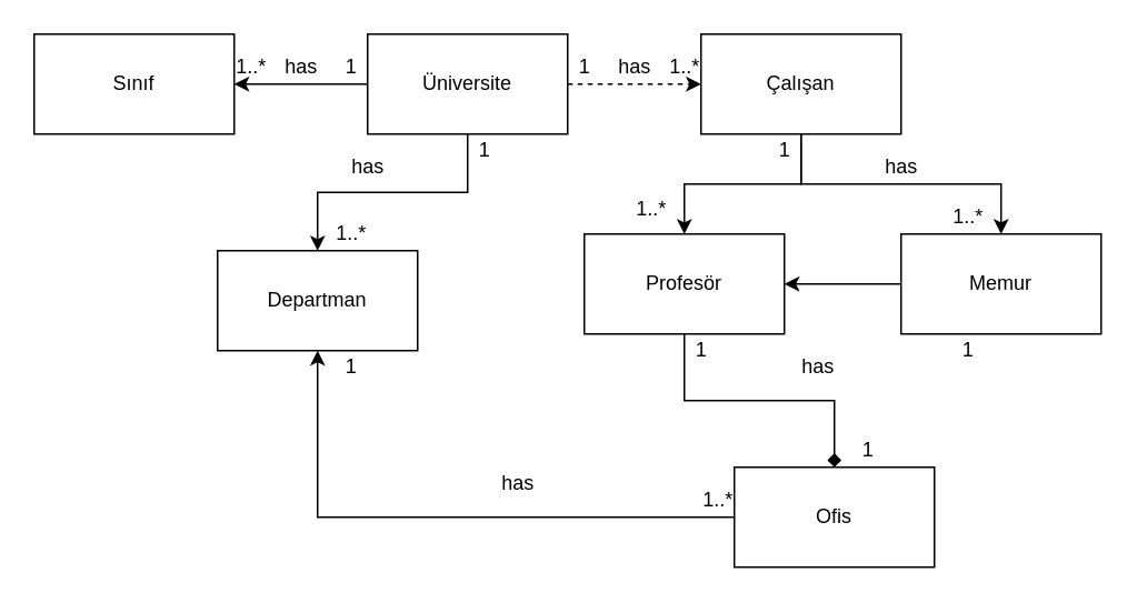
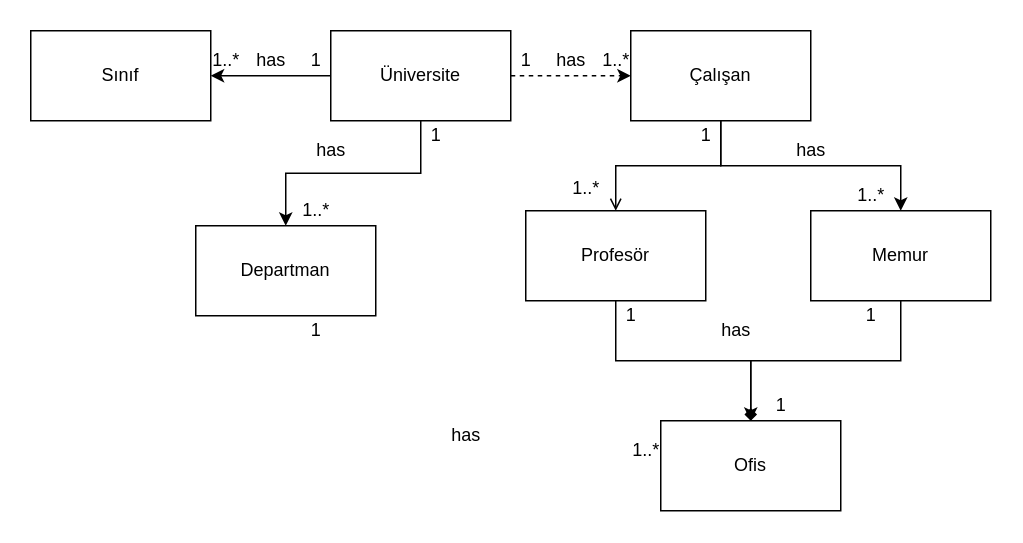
  <mxCell id="0" />
  <mxCell id="1" parent="0" />
  <mxCell id="2" value="" style="edgeStyle=orthogonalEdgeStyle;rounded=0;orthogonalLoop=1;jettySize=auto;html=1;dashed=1;" edge="1" parent="1" source="5" target="8"><mxGeometry relative="1" as="geometry" /></mxCell>
  <mxCell id="3" value="" style="edgeStyle=orthogonalEdgeStyle;rounded=0;orthogonalLoop=1;jettySize=auto;html=1;" edge="1" parent="1" source="5" target="15"><mxGeometry relative="1" as="geometry" /></mxCell>
  <mxCell id="4" value="" style="edgeStyle=orthogonalEdgeStyle;rounded=0;orthogonalLoop=1;jettySize=auto;html=1;" edge="1" parent="1" source="5" target="16"><mxGeometry relative="1" as="geometry" /></mxCell>
  <mxCell id="5" value="Üniversite" style="rounded=0;whiteSpace=wrap;html=1;" vertex="1" parent="1"><mxGeometry x="220" y="20" width="120" height="60" as="geometry" /></mxCell>
  <mxCell id="6" value="" style="edgeStyle=orthogonalEdgeStyle;rounded=0;orthogonalLoop=1;jettySize=auto;html=1;" edge="1" parent="1" source="8" target="10"><mxGeometry relative="1" as="geometry" /></mxCell>
- <mxCell id="7" value="" style="edgeStyle=orthogonalEdgeStyle;rounded=0;orthogonalLoop=1;jettySize=auto;html=1;" edge="1" parent="1" source="8" target="12"><mxGeometry relative="1" as="geometry" /></mxCell>
+ <mxCell id="7" value="" style="edgeStyle=orthogonalEdgeStyle;rounded=0;orthogonalLoop=1;jettySize=auto;html=1;endArrow=open;" edge="1" parent="1" source="8" target="12"><mxGeometry relative="1" as="geometry" /></mxCell>
  <mxCell id="8" value="Çalışan" style="whiteSpace=wrap;html=1;rounded=0;" vertex="1" parent="1"><mxGeometry x="420" y="20" width="120" height="60" as="geometry" /></mxCell>
- <mxCell id="9" style="edgeStyle=orthogonalEdgeStyle;rounded=0;orthogonalLoop=1;jettySize=auto;html=1;" edge="1" parent="1" source="10" target="12"><mxGeometry relative="1" as="geometry" /></mxCell>
+ <mxCell id="9" style="edgeStyle=orthogonalEdgeStyle;rounded=0;orthogonalLoop=1;jettySize=auto;html=1;" edge="1" parent="1" source="10" target="14"><mxGeometry relative="1" as="geometry" /></mxCell>
  <mxCell id="10" value="Memur" style="whiteSpace=wrap;html=1;rounded=0;" vertex="1" parent="1"><mxGeometry x="540" y="140" width="120" height="60" as="geometry" /></mxCell>
  <mxCell id="11" value="" style="edgeStyle=orthogonalEdgeStyle;rounded=0;orthogonalLoop=1;jettySize=auto;html=1;endArrow=diamond;" edge="1" parent="1" source="12" target="14"><mxGeometry relative="1" as="geometry" /></mxCell>
  <mxCell id="12" value="Profesör" style="whiteSpace=wrap;html=1;rounded=0;" vertex="1" parent="1"><mxGeometry x="350" y="140" width="120" height="60" as="geometry" /></mxCell>
- <mxCell id="13" style="edgeStyle=orthogonalEdgeStyle;rounded=0;orthogonalLoop=1;jettySize=auto;html=1;exitX=0;exitY=0.5;exitDx=0;exitDy=0;" edge="1" parent="1" source="14" target="16"><mxGeometry relative="1" as="geometry" /></mxCell>
  <mxCell id="14" value="Ofis" style="whiteSpace=wrap;html=1;rounded=0;" vertex="1" parent="1"><mxGeometry x="440" y="280" width="120" height="60" as="geometry" /></mxCell>
  <mxCell id="15" value="Sınıf" style="whiteSpace=wrap;html=1;rounded=0;" vertex="1" parent="1"><mxGeometry x="20" y="20" width="120" height="60" as="geometry" /></mxCell>
  <mxCell id="16" value="Departman" style="whiteSpace=wrap;html=1;rounded=0;" vertex="1" parent="1"><mxGeometry x="130" y="150" width="120" height="60" as="geometry" /></mxCell>
  <mxCell id="17" value="1..*" style="text;html=1;align=center;verticalAlign=middle;resizable=0;points=[];autosize=1;strokeColor=none;fillColor=none;" vertex="1" parent="1"><mxGeometry x="130" y="25" width="40" height="30" as="geometry" /></mxCell>
  <mxCell id="18" value="1" style="text;html=1;align=center;verticalAlign=middle;resizable=0;points=[];autosize=1;strokeColor=none;fillColor=none;" vertex="1" parent="1"><mxGeometry x="195" y="25" width="30" height="30" as="geometry" /></mxCell>
  <mxCell id="19" value="1..*" style="text;html=1;align=center;verticalAlign=middle;resizable=0;points=[];autosize=1;strokeColor=none;fillColor=none;" vertex="1" parent="1"><mxGeometry x="390" y="25" width="40" height="30" as="geometry" /></mxCell>
  <mxCell id="20" value="1" style="text;html=1;align=center;verticalAlign=middle;resizable=0;points=[];autosize=1;strokeColor=none;fillColor=none;" vertex="1" parent="1"><mxGeometry x="335" y="25" width="30" height="30" as="geometry" /></mxCell>
  <mxCell id="21" value="1..*" style="text;html=1;align=center;verticalAlign=middle;resizable=0;points=[];autosize=1;strokeColor=none;fillColor=none;" vertex="1" parent="1"><mxGeometry x="190" y="125" width="40" height="30" as="geometry" /></mxCell>
  <mxCell id="22" value="1" style="text;html=1;align=center;verticalAlign=middle;resizable=0;points=[];autosize=1;strokeColor=none;fillColor=none;" vertex="1" parent="1"><mxGeometry x="275" y="75" width="30" height="30" as="geometry" /></mxCell>
  <mxCell id="23" value="1..*" style="text;html=1;align=center;verticalAlign=middle;resizable=0;points=[];autosize=1;strokeColor=none;fillColor=none;" vertex="1" parent="1"><mxGeometry x="410" y="285" width="40" height="30" as="geometry" /></mxCell>
  <mxCell id="24" value="1" style="text;html=1;align=center;verticalAlign=middle;resizable=0;points=[];autosize=1;strokeColor=none;fillColor=none;" vertex="1" parent="1"><mxGeometry x="195" y="205" width="30" height="30" as="geometry" /></mxCell>
  <mxCell id="25" value="1" style="text;html=1;align=center;verticalAlign=middle;resizable=0;points=[];autosize=1;strokeColor=none;fillColor=none;" vertex="1" parent="1"><mxGeometry x="455" y="75" width="30" height="30" as="geometry" /></mxCell>
  <mxCell id="26" value="1..*" style="text;html=1;align=center;verticalAlign=middle;resizable=0;points=[];autosize=1;strokeColor=none;fillColor=none;" vertex="1" parent="1"><mxGeometry x="370" y="110" width="40" height="30" as="geometry" /></mxCell>
  <mxCell id="27" value="1..*" style="text;html=1;align=center;verticalAlign=middle;resizable=0;points=[];autosize=1;strokeColor=none;fillColor=none;" vertex="1" parent="1"><mxGeometry x="560" y="115" width="40" height="30" as="geometry" /></mxCell>
  <mxCell id="28" value="1" style="text;html=1;align=center;verticalAlign=middle;resizable=0;points=[];autosize=1;strokeColor=none;fillColor=none;" vertex="1" parent="1"><mxGeometry x="505" y="255" width="30" height="30" as="geometry" /></mxCell>
  <mxCell id="29" value="1" style="text;html=1;align=center;verticalAlign=middle;resizable=0;points=[];autosize=1;strokeColor=none;fillColor=none;" vertex="1" parent="1"><mxGeometry x="405" y="195" width="30" height="30" as="geometry" /></mxCell>
  <mxCell id="30" value="1" style="text;html=1;align=center;verticalAlign=middle;resizable=0;points=[];autosize=1;strokeColor=none;fillColor=none;" vertex="1" parent="1"><mxGeometry x="565" y="195" width="30" height="30" as="geometry" /></mxCell>
  <mxCell id="31" value="has" style="text;html=1;align=center;verticalAlign=middle;resizable=0;points=[];autosize=1;strokeColor=none;fillColor=none;" vertex="1" parent="1"><mxGeometry x="160" y="25" width="40" height="30" as="geometry" /></mxCell>
  <mxCell id="32" value="has" style="text;html=1;align=center;verticalAlign=middle;resizable=0;points=[];autosize=1;strokeColor=none;fillColor=none;" vertex="1" parent="1"><mxGeometry x="200" y="85" width="40" height="30" as="geometry" /></mxCell>
  <mxCell id="33" value="has" style="text;html=1;align=center;verticalAlign=middle;resizable=0;points=[];autosize=1;strokeColor=none;fillColor=none;" vertex="1" parent="1"><mxGeometry x="290" y="275" width="40" height="30" as="geometry" /></mxCell>
  <mxCell id="34" value="has" style="text;html=1;align=center;verticalAlign=middle;resizable=0;points=[];autosize=1;strokeColor=none;fillColor=none;" vertex="1" parent="1"><mxGeometry x="470" y="205" width="40" height="30" as="geometry" /></mxCell>
  <mxCell id="35" value="has" style="text;html=1;align=center;verticalAlign=middle;resizable=0;points=[];autosize=1;strokeColor=none;fillColor=none;" vertex="1" parent="1"><mxGeometry x="360" y="25" width="40" height="30" as="geometry" /></mxCell>
  <mxCell id="36" value="has" style="text;html=1;align=center;verticalAlign=middle;resizable=0;points=[];autosize=1;strokeColor=none;fillColor=none;" vertex="1" parent="1"><mxGeometry x="520" y="85" width="40" height="30" as="geometry" /></mxCell>
